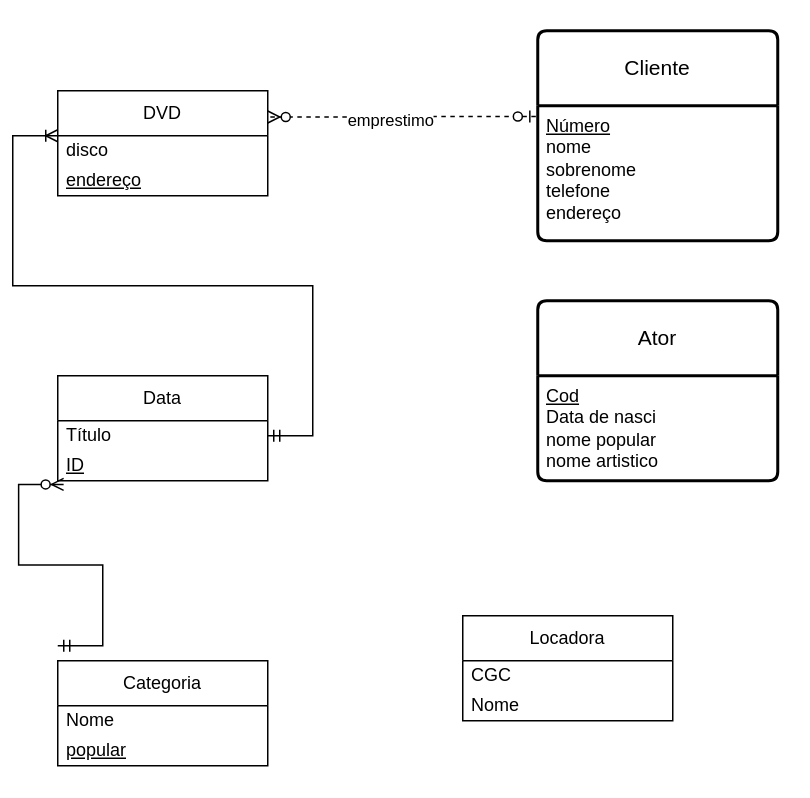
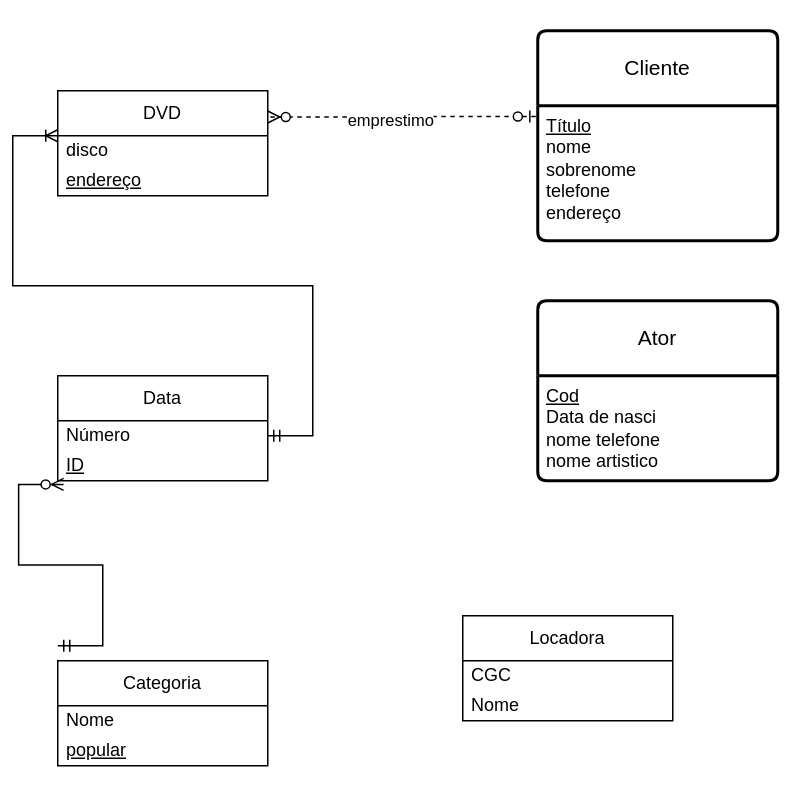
  <mxCell id="0" />
  <mxCell id="1" parent="0" />
  <mxCell id="2" value="&lt;font style=&quot;vertical-align: inherit;&quot;&gt;&lt;font style=&quot;vertical-align: inherit;&quot;&gt;DVD&lt;/font&gt;&lt;/font&gt;" style="swimlane;fontStyle=0;childLayout=stackLayout;horizontal=1;startSize=30;horizontalStack=0;resizeParent=1;resizeParentMax=0;resizeLast=0;collapsible=1;marginBottom=0;whiteSpace=wrap;html=1;" vertex="1" parent="1"><mxGeometry x="20" y="60" width="140" height="70" as="geometry"><mxRectangle x="190" y="170" width="70" height="30" as="alternateBounds" /></mxGeometry></mxCell>
  <mxCell id="3" value="" style="edgeStyle=entityRelationEdgeStyle;fontSize=12;html=1;endArrow=ERoneToMany;startArrow=ERmandOne;rounded=0;entryX=1;entryY=0.25;entryDx=0;entryDy=0;" edge="1" parent="2" source="7"><mxGeometry width="100" height="100" relative="1" as="geometry"><mxPoint y="207.5" as="sourcePoint" /><mxPoint y="30" as="targetPoint" /><Array as="points"><mxPoint x="-70" y="162.5" /><mxPoint x="-30" y="130" /><mxPoint x="-100" y="112.5" /><mxPoint x="-50" y="140.5" /><mxPoint x="-70" y="112.5" /><mxPoint x="-80" y="162.5" /><mxPoint x="-70" y="122.5" /></Array></mxGeometry></mxCell>
  <mxCell id="4" value="&lt;font style=&quot;vertical-align: inherit;&quot;&gt;&lt;font style=&quot;vertical-align: inherit;&quot;&gt;&lt;font style=&quot;vertical-align: inherit;&quot;&gt;&lt;font style=&quot;vertical-align: inherit;&quot;&gt;disco&lt;/font&gt;&lt;/font&gt;&lt;/font&gt;&lt;/font&gt;" style="text;strokeColor=none;fillColor=none;align=left;verticalAlign=middle;spacingLeft=4;spacingRight=4;overflow=hidden;points=[[0,0.5],[1,0.5]];portConstraint=eastwest;rotatable=0;whiteSpace=wrap;html=1;" vertex="1" parent="2"><mxGeometry y="30" width="140" height="20" as="geometry" /></mxCell>
  <mxCell id="5" value="&lt;u&gt;endereço&lt;/u&gt;" style="text;strokeColor=none;fillColor=none;align=left;verticalAlign=middle;spacingLeft=4;spacingRight=4;overflow=hidden;points=[[0,0.5],[1,0.5]];portConstraint=eastwest;rotatable=0;whiteSpace=wrap;html=1;" vertex="1" parent="2"><mxGeometry y="50" width="140" height="20" as="geometry" /></mxCell>
  <mxCell id="6" value="&lt;font style=&quot;vertical-align: inherit;&quot;&gt;&lt;font style=&quot;vertical-align: inherit;&quot;&gt;Data&lt;/font&gt;&lt;/font&gt;" style="swimlane;fontStyle=0;childLayout=stackLayout;horizontal=1;startSize=30;horizontalStack=0;resizeParent=1;resizeParentMax=0;resizeLast=0;collapsible=1;marginBottom=0;whiteSpace=wrap;html=1;" vertex="1" parent="1"><mxGeometry x="20" y="250" width="140" height="70" as="geometry"><mxRectangle x="190" y="170" width="70" height="30" as="alternateBounds" /></mxGeometry></mxCell>
- <mxCell id="7" value="&lt;font style=&quot;vertical-align: inherit;&quot;&gt;&lt;font style=&quot;vertical-align: inherit;&quot;&gt;&lt;font style=&quot;vertical-align: inherit;&quot;&gt;&lt;font style=&quot;vertical-align: inherit;&quot;&gt;Título&lt;/font&gt;&lt;/font&gt;&lt;/font&gt;&lt;/font&gt;" style="text;strokeColor=none;fillColor=none;align=left;verticalAlign=middle;spacingLeft=4;spacingRight=4;overflow=hidden;points=[[0,0.5],[1,0.5]];portConstraint=eastwest;rotatable=0;whiteSpace=wrap;html=1;" vertex="1" parent="6"><mxGeometry y="30" width="140" height="20" as="geometry" /></mxCell>
+ <mxCell id="7" value="&lt;font style=&quot;vertical-align: inherit;&quot;&gt;&lt;font style=&quot;vertical-align: inherit;&quot;&gt;&lt;font style=&quot;vertical-align: inherit;&quot;&gt;&lt;font style=&quot;vertical-align: inherit;&quot;&gt;Número&lt;/font&gt;&lt;/font&gt;&lt;/font&gt;&lt;/font&gt;" style="text;strokeColor=none;fillColor=none;align=left;verticalAlign=middle;spacingLeft=4;spacingRight=4;overflow=hidden;points=[[0,0.5],[1,0.5]];portConstraint=eastwest;rotatable=0;whiteSpace=wrap;html=1;" vertex="1" parent="6"><mxGeometry y="30" width="140" height="20" as="geometry" /></mxCell>
  <mxCell id="8" value="&lt;u&gt;ID&lt;/u&gt;" style="text;strokeColor=none;fillColor=none;align=left;verticalAlign=middle;spacingLeft=4;spacingRight=4;overflow=hidden;points=[[0,0.5],[1,0.5]];portConstraint=eastwest;rotatable=0;whiteSpace=wrap;html=1;" vertex="1" parent="6"><mxGeometry y="50" width="140" height="20" as="geometry" /></mxCell>
  <mxCell id="9" value="&lt;font style=&quot;vertical-align: inherit;&quot;&gt;&lt;font style=&quot;vertical-align: inherit;&quot;&gt;Categoria&lt;/font&gt;&lt;/font&gt;" style="swimlane;fontStyle=0;childLayout=stackLayout;horizontal=1;startSize=30;horizontalStack=0;resizeParent=1;resizeParentMax=0;resizeLast=0;collapsible=1;marginBottom=0;whiteSpace=wrap;html=1;" vertex="1" parent="1"><mxGeometry x="20" y="440" width="140" height="70" as="geometry"><mxRectangle x="190" y="170" width="70" height="30" as="alternateBounds" /></mxGeometry></mxCell>
  <mxCell id="10" value="Nome" style="text;strokeColor=none;fillColor=none;align=left;verticalAlign=middle;spacingLeft=4;spacingRight=4;overflow=hidden;points=[[0,0.5],[1,0.5]];portConstraint=eastwest;rotatable=0;whiteSpace=wrap;html=1;" vertex="1" parent="9"><mxGeometry y="30" width="140" height="20" as="geometry" /></mxCell>
  <mxCell id="11" value="&lt;u&gt;popular&lt;/u&gt;" style="text;strokeColor=none;fillColor=none;align=left;verticalAlign=middle;spacingLeft=4;spacingRight=4;overflow=hidden;points=[[0,0.5],[1,0.5]];portConstraint=eastwest;rotatable=0;whiteSpace=wrap;html=1;" vertex="1" parent="9"><mxGeometry y="50" width="140" height="20" as="geometry" /></mxCell>
  <mxCell id="12" value="" style="edgeStyle=entityRelationEdgeStyle;fontSize=12;html=1;endArrow=ERzeroToMany;startArrow=ERmandOne;rounded=0;entryX=0.028;entryY=1.122;entryDx=0;entryDy=0;entryPerimeter=0;" edge="1" parent="1" target="8"><mxGeometry width="100" height="100" relative="1" as="geometry"><mxPoint x="20" y="430" as="sourcePoint" /><mxPoint x="200" y="475" as="targetPoint" /><Array as="points"><mxPoint x="20" y="340" /></Array></mxGeometry></mxCell>
  <mxCell id="13" value="Cliente" style="swimlane;childLayout=stackLayout;horizontal=1;startSize=50;horizontalStack=0;rounded=1;fontSize=14;fontStyle=0;strokeWidth=2;resizeParent=0;resizeLast=1;shadow=0;dashed=0;align=center;arcSize=4;whiteSpace=wrap;html=1;" vertex="1" parent="1"><mxGeometry x="340" y="20" width="160" height="140" as="geometry" /></mxCell>
- <mxCell id="14" value="&lt;u&gt;Número&lt;/u&gt;&lt;br&gt;nome&lt;br&gt;sobrenome&lt;br&gt;telefone&lt;br&gt;endereço" style="align=left;strokeColor=none;fillColor=none;spacingLeft=4;fontSize=12;verticalAlign=top;resizable=0;rotatable=0;part=1;html=1;" vertex="1" parent="13"><mxGeometry y="50" width="160" height="90" as="geometry" /></mxCell>
+ <mxCell id="14" value="&lt;u&gt;Título&lt;/u&gt;&lt;br&gt;nome&lt;br&gt;sobrenome&lt;br&gt;telefone&lt;br&gt;endereço" style="align=left;strokeColor=none;fillColor=none;spacingLeft=4;fontSize=12;verticalAlign=top;resizable=0;rotatable=0;part=1;html=1;" vertex="1" parent="13"><mxGeometry y="50" width="160" height="90" as="geometry" /></mxCell>
  <mxCell id="15" value="" style="edgeStyle=entityRelationEdgeStyle;fontSize=12;html=1;endArrow=ERzeroToMany;startArrow=ERzeroToOne;rounded=0;exitX=-0.008;exitY=0.079;exitDx=0;exitDy=0;exitPerimeter=0;entryX=1;entryY=0.25;entryDx=0;entryDy=0;dashed=1;" edge="1" parent="1" source="14" target="2"><mxGeometry width="100" height="100" relative="1" as="geometry"><mxPoint x="250" y="240" as="sourcePoint" /><mxPoint x="350" y="140" as="targetPoint" /></mxGeometry></mxCell>
  <mxCell id="16" value="emprestimo" style="edgeLabel;html=1;align=center;verticalAlign=middle;resizable=0;points=[];" vertex="1" connectable="0" parent="15"><mxGeometry x="0.083" y="2" relative="1" as="geometry"><mxPoint as="offset" /></mxGeometry></mxCell>
  <mxCell id="17" value="Ator" style="swimlane;childLayout=stackLayout;horizontal=1;startSize=50;horizontalStack=0;rounded=1;fontSize=14;fontStyle=0;strokeWidth=2;resizeParent=0;resizeLast=1;shadow=0;dashed=0;align=center;arcSize=4;whiteSpace=wrap;html=1;" vertex="1" parent="1"><mxGeometry x="340" y="200" width="160" height="120" as="geometry" /></mxCell>
- <mxCell id="18" value="&lt;u&gt;Cod&lt;/u&gt;&lt;br&gt;Data de nasci&lt;br&gt;nome popular&lt;br&gt;nome artistico" style="align=left;strokeColor=none;fillColor=none;spacingLeft=4;fontSize=12;verticalAlign=top;resizable=0;rotatable=0;part=1;html=1;" vertex="1" parent="17"><mxGeometry y="50" width="160" height="70" as="geometry" /></mxCell>
+ <mxCell id="18" value="&lt;u&gt;Cod&lt;/u&gt;&lt;br&gt;Data de nasci&lt;br&gt;nome telefone&lt;br&gt;nome artistico" style="align=left;strokeColor=none;fillColor=none;spacingLeft=4;fontSize=12;verticalAlign=top;resizable=0;rotatable=0;part=1;html=1;" vertex="1" parent="17"><mxGeometry y="50" width="160" height="70" as="geometry" /></mxCell>
  <mxCell id="19" value="&lt;font style=&quot;vertical-align: inherit;&quot;&gt;&lt;font style=&quot;vertical-align: inherit;&quot;&gt;Locadora&lt;/font&gt;&lt;/font&gt;" style="swimlane;fontStyle=0;childLayout=stackLayout;horizontal=1;startSize=30;horizontalStack=0;resizeParent=1;resizeParentMax=0;resizeLast=0;collapsible=1;marginBottom=0;whiteSpace=wrap;html=1;" vertex="1" parent="1"><mxGeometry x="290" y="410" width="140" height="70" as="geometry"><mxRectangle x="190" y="170" width="70" height="30" as="alternateBounds" /></mxGeometry></mxCell>
  <mxCell id="20" value="&lt;font style=&quot;vertical-align: inherit;&quot;&gt;&lt;font style=&quot;vertical-align: inherit;&quot;&gt;&lt;font style=&quot;vertical-align: inherit;&quot;&gt;&lt;font style=&quot;vertical-align: inherit;&quot;&gt;CGC&lt;/font&gt;&lt;/font&gt;&lt;/font&gt;&lt;/font&gt;" style="text;strokeColor=none;fillColor=none;align=left;verticalAlign=middle;spacingLeft=4;spacingRight=4;overflow=hidden;points=[[0,0.5],[1,0.5]];portConstraint=eastwest;rotatable=0;whiteSpace=wrap;html=1;" vertex="1" parent="19"><mxGeometry y="30" width="140" height="20" as="geometry" /></mxCell>
  <mxCell id="21" value="Nome" style="text;strokeColor=none;fillColor=none;align=left;verticalAlign=middle;spacingLeft=4;spacingRight=4;overflow=hidden;points=[[0,0.5],[1,0.5]];portConstraint=eastwest;rotatable=0;whiteSpace=wrap;html=1;" vertex="1" parent="19"><mxGeometry y="50" width="140" height="20" as="geometry" /></mxCell>
